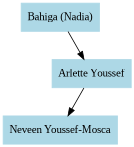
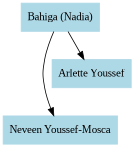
  digraph {
    fontname="Liberation Serif"
    rankdir=TB
    node [color=lightblue fontname="Liberation Serif" shape=box style=filled]
    edge [fontname="Liberation Serif"]
    "Bahiga (Nadia)"
    "Neveen Youssef-Mosca"
    "Arlette Youssef"
-   "Arlette Youssef" -> "Neveen Youssef-Mosca"
+   "Bahiga (Nadia)" -> "Neveen Youssef-Mosca"
    "Bahiga (Nadia)" -> "Arlette Youssef"
  }
